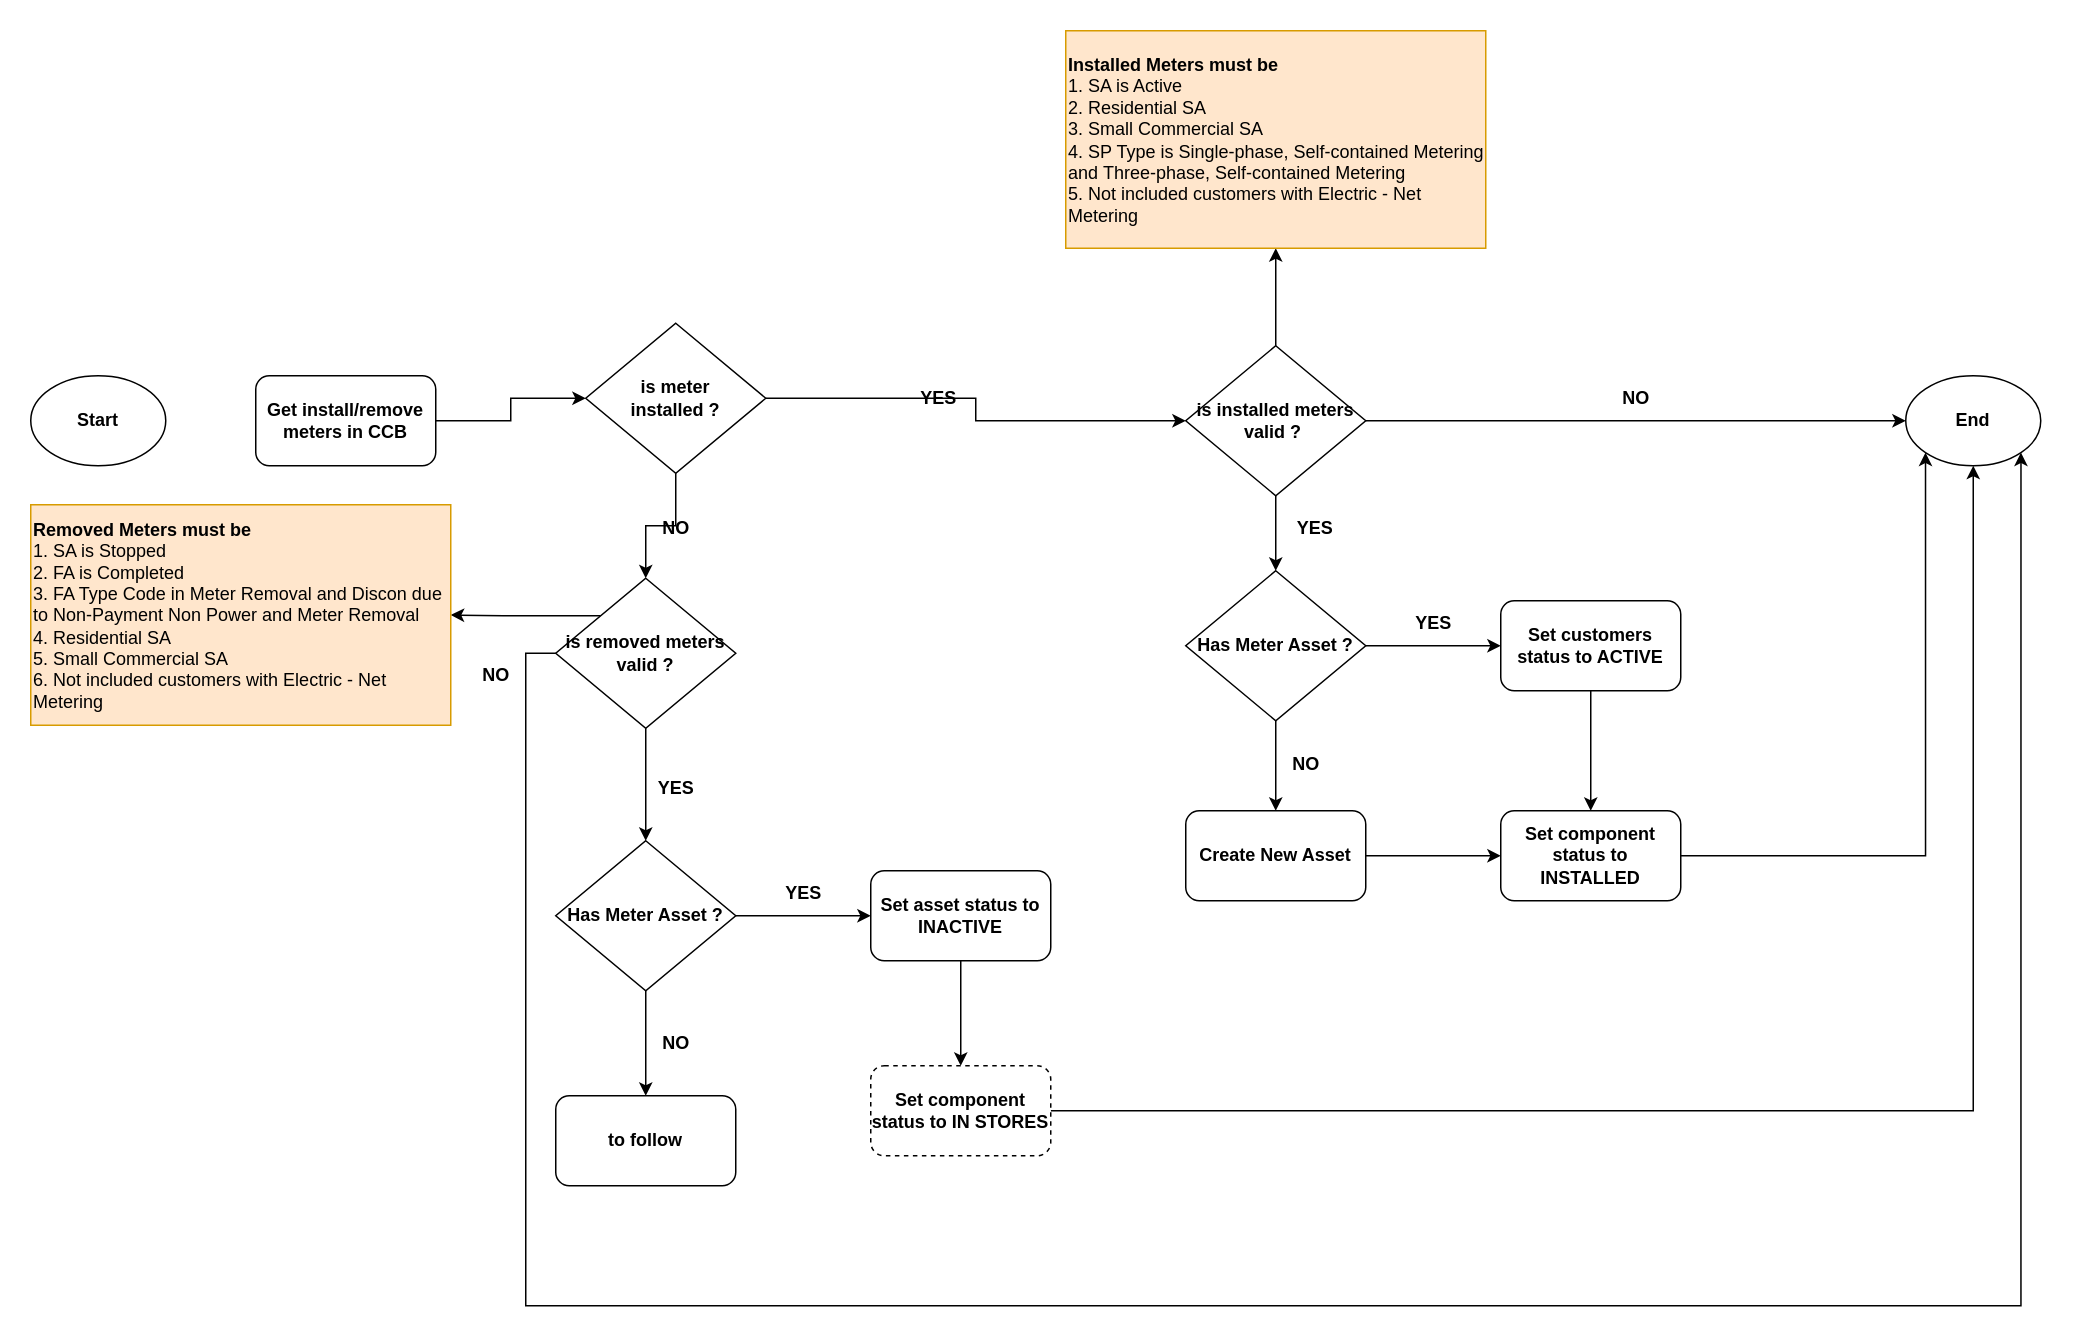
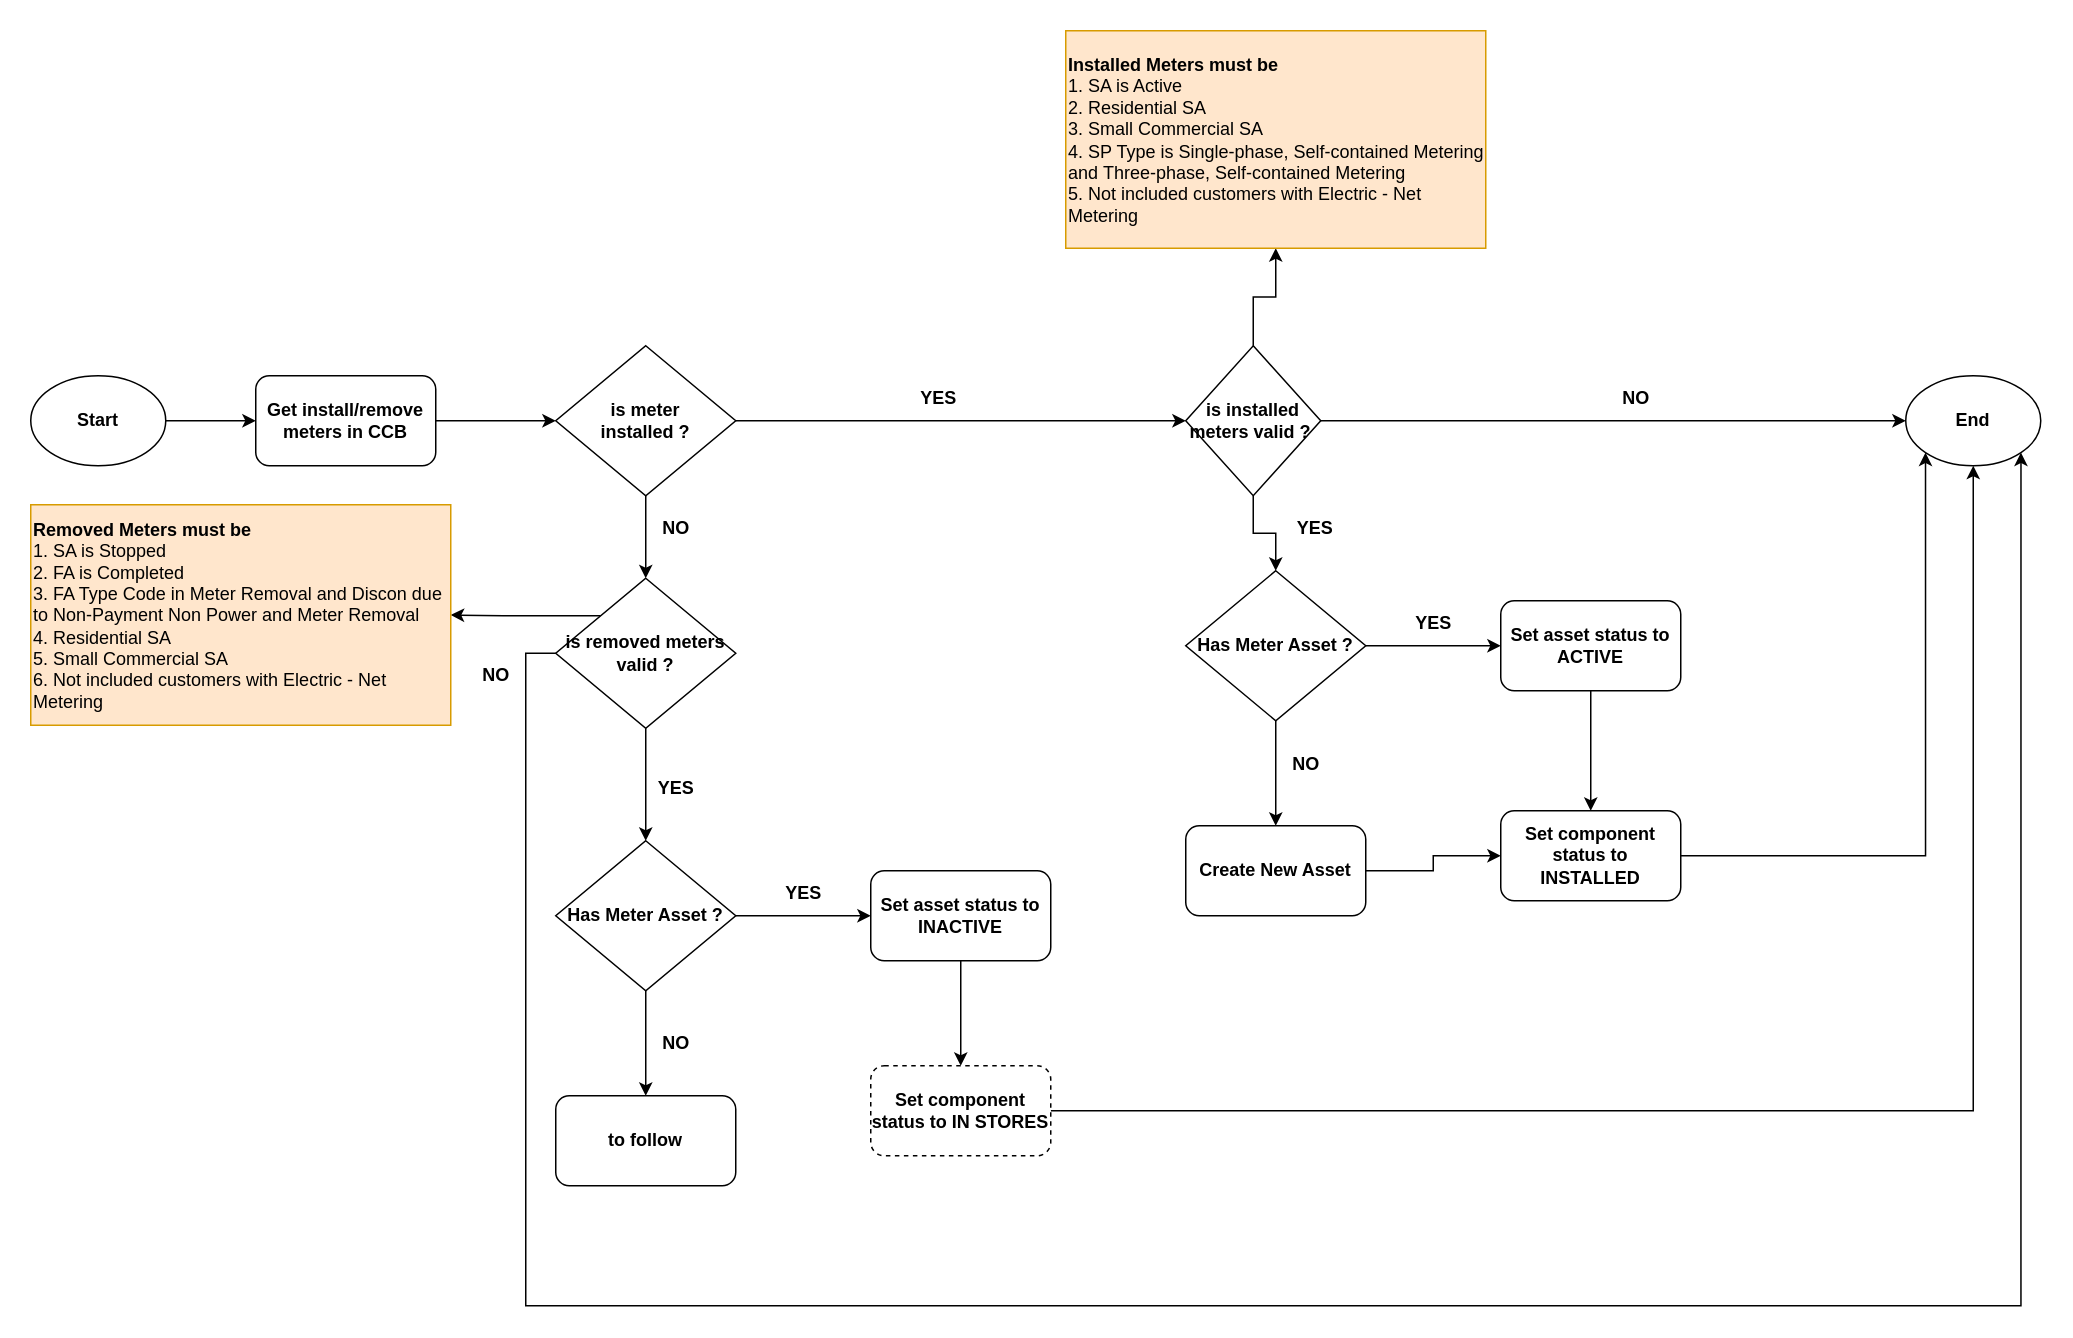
  <mxCell id="0" />
  <mxCell id="1" parent="0" />
+ <mxCell id="2" value="" style="edgeStyle=orthogonalEdgeStyle;rounded=0;orthogonalLoop=1;jettySize=auto;html=1;" edge="1" parent="1" source="3" target="5"><mxGeometry relative="1" as="geometry" /></mxCell>
  <mxCell id="3" value="&lt;b&gt;Start&lt;/b&gt;" style="ellipse;whiteSpace=wrap;html=1;" vertex="1" parent="1"><mxGeometry x="20" y="250" width="90" height="60" as="geometry" /></mxCell>
  <mxCell id="4" value="" style="edgeStyle=orthogonalEdgeStyle;rounded=0;orthogonalLoop=1;jettySize=auto;html=1;" edge="1" parent="1" source="5" target="8"><mxGeometry relative="1" as="geometry" /></mxCell>
  <mxCell id="5" value="&lt;b&gt;Get install/remove meters in CCB&lt;br&gt;&lt;/b&gt;" style="rounded=1;whiteSpace=wrap;html=1;" vertex="1" parent="1"><mxGeometry x="170" y="250" width="120" height="60" as="geometry" /></mxCell>
  <mxCell id="6" value="" style="edgeStyle=orthogonalEdgeStyle;rounded=0;orthogonalLoop=1;jettySize=auto;html=1;entryX=0;entryY=0.5;entryDx=0;entryDy=0;" edge="1" parent="1" source="8" target="23"><mxGeometry relative="1" as="geometry"><mxPoint x="580" y="280" as="targetPoint" /></mxGeometry></mxCell>
  <mxCell id="7" value="" style="edgeStyle=orthogonalEdgeStyle;rounded=0;orthogonalLoop=1;jettySize=auto;html=1;" edge="1" parent="1" source="8" target="28"><mxGeometry relative="1" as="geometry" /></mxCell>
- <mxCell id="8" value="&lt;b&gt;is meter &lt;br&gt;installed ?&lt;/b&gt;" style="rhombus;whiteSpace=wrap;html=1;" vertex="1" parent="1"><mxGeometry x="390" y="215" width="120" height="100" as="geometry" /></mxCell>
+ <mxCell id="8" value="&lt;b&gt;is meter &lt;br&gt;installed ?&lt;/b&gt;" style="rhombus;whiteSpace=wrap;html=1;" vertex="1" parent="1"><mxGeometry x="370" y="230" width="120" height="100" as="geometry" /></mxCell>
  <mxCell id="9" value="" style="edgeStyle=orthogonalEdgeStyle;rounded=0;orthogonalLoop=1;jettySize=auto;html=1;" edge="1" parent="1" source="11" target="14"><mxGeometry relative="1" as="geometry" /></mxCell>
  <mxCell id="10" value="" style="edgeStyle=orthogonalEdgeStyle;rounded=0;orthogonalLoop=1;jettySize=auto;html=1;" edge="1" parent="1" source="11" target="15"><mxGeometry relative="1" as="geometry" /></mxCell>
  <mxCell id="11" value="&lt;b&gt;Has Meter Asset ?&lt;/b&gt;" style="rhombus;whiteSpace=wrap;html=1;" vertex="1" parent="1"><mxGeometry x="370" y="560" width="120" height="100" as="geometry" /></mxCell>
  <mxCell id="12" value="&lt;b&gt;NO&lt;/b&gt;" style="text;html=1;align=center;verticalAlign=middle;resizable=0;points=[];autosize=1;strokeColor=none;fillColor=none;" vertex="1" parent="1"><mxGeometry x="430" y="337" width="40" height="30" as="geometry" /></mxCell>
  <mxCell id="13" value="" style="edgeStyle=orthogonalEdgeStyle;rounded=0;orthogonalLoop=1;jettySize=auto;html=1;" edge="1" parent="1" source="14" target="18"><mxGeometry relative="1" as="geometry" /></mxCell>
  <mxCell id="14" value="&lt;b&gt;Set asset status to INACTIVE&lt;br&gt;&lt;/b&gt;" style="rounded=1;whiteSpace=wrap;html=1;" vertex="1" parent="1"><mxGeometry x="580" y="580" width="120" height="60" as="geometry" /></mxCell>
  <mxCell id="15" value="&lt;b&gt;to follow&lt;br&gt;&lt;/b&gt;" style="rounded=1;whiteSpace=wrap;html=1;" vertex="1" parent="1"><mxGeometry x="370" y="730" width="120" height="60" as="geometry" /></mxCell>
  <mxCell id="16" value="&lt;b&gt;YES&lt;/b&gt;" style="text;html=1;align=center;verticalAlign=middle;resizable=0;points=[];autosize=1;strokeColor=none;fillColor=none;" vertex="1" parent="1"><mxGeometry x="425" y="510" width="50" height="30" as="geometry" /></mxCell>
  <mxCell id="17" style="edgeStyle=orthogonalEdgeStyle;rounded=0;orthogonalLoop=1;jettySize=auto;html=1;exitX=1;exitY=0.5;exitDx=0;exitDy=0;entryX=0.5;entryY=1;entryDx=0;entryDy=0;" edge="1" parent="1" source="18" target="24"><mxGeometry relative="1" as="geometry" /></mxCell>
  <mxCell id="18" value="&lt;b&gt;Set component status to IN STORES&lt;br&gt;&lt;/b&gt;" style="rounded=1;whiteSpace=wrap;html=1;dashed=1;" vertex="1" parent="1"><mxGeometry x="580" y="710" width="120" height="60" as="geometry" /></mxCell>
  <mxCell id="19" value="&lt;b&gt;YES&lt;/b&gt;" style="text;html=1;align=center;verticalAlign=middle;resizable=0;points=[];autosize=1;strokeColor=none;fillColor=none;" vertex="1" parent="1"><mxGeometry x="600" y="250" width="50" height="30" as="geometry" /></mxCell>
  <mxCell id="20" value="" style="edgeStyle=orthogonalEdgeStyle;rounded=0;orthogonalLoop=1;jettySize=auto;html=1;entryX=0.5;entryY=0;entryDx=0;entryDy=0;" edge="1" parent="1" source="23" target="34"><mxGeometry relative="1" as="geometry"><mxPoint x="850" y="420" as="targetPoint" /></mxGeometry></mxCell>
  <mxCell id="21" value="" style="edgeStyle=orthogonalEdgeStyle;rounded=0;orthogonalLoop=1;jettySize=auto;html=1;entryX=0;entryY=0.5;entryDx=0;entryDy=0;" edge="1" parent="1" source="23" target="24"><mxGeometry relative="1" as="geometry"><mxPoint x="1000" y="280" as="targetPoint" /></mxGeometry></mxCell>
  <mxCell id="22" value="" style="edgeStyle=orthogonalEdgeStyle;rounded=0;orthogonalLoop=1;jettySize=auto;html=1;" edge="1" parent="1" source="23" target="46"><mxGeometry relative="1" as="geometry" /></mxCell>
- <mxCell id="23" value="&lt;b&gt;is installed meters valid ?&amp;nbsp;&lt;/b&gt;" style="rhombus;whiteSpace=wrap;html=1;" vertex="1" parent="1"><mxGeometry x="790" y="230" width="120" height="100" as="geometry" /></mxCell>
+ <mxCell id="23" value="&lt;b&gt;is installed meters valid ?&amp;nbsp;&lt;/b&gt;" style="rhombus;whiteSpace=wrap;html=1;" vertex="1" parent="1"><mxGeometry x="790" y="230" width="90" height="100" as="geometry" /></mxCell>
  <mxCell id="24" value="&lt;b&gt;End&lt;/b&gt;" style="ellipse;whiteSpace=wrap;html=1;" vertex="1" parent="1"><mxGeometry x="1270" y="250" width="90" height="60" as="geometry" /></mxCell>
  <mxCell id="25" value="" style="edgeStyle=orthogonalEdgeStyle;rounded=0;orthogonalLoop=1;jettySize=auto;html=1;" edge="1" parent="1" source="28" target="11"><mxGeometry relative="1" as="geometry" /></mxCell>
  <mxCell id="26" style="edgeStyle=orthogonalEdgeStyle;rounded=0;orthogonalLoop=1;jettySize=auto;html=1;exitX=0;exitY=0.5;exitDx=0;exitDy=0;entryX=1;entryY=1;entryDx=0;entryDy=0;" edge="1" parent="1" source="28" target="24"><mxGeometry relative="1" as="geometry"><mxPoint x="270" y="892.4" as="targetPoint" /><Array as="points"><mxPoint x="350" y="435" /><mxPoint x="350" y="870" /><mxPoint x="1347" y="870" /></Array></mxGeometry></mxCell>
  <mxCell id="27" style="edgeStyle=orthogonalEdgeStyle;rounded=0;orthogonalLoop=1;jettySize=auto;html=1;exitX=0;exitY=0;exitDx=0;exitDy=0;entryX=1;entryY=0.5;entryDx=0;entryDy=0;" edge="1" parent="1" source="28" target="45"><mxGeometry relative="1" as="geometry" /></mxCell>
  <mxCell id="28" value="&lt;b&gt;is removed meters valid ?&lt;/b&gt;" style="rhombus;whiteSpace=wrap;html=1;" vertex="1" parent="1"><mxGeometry x="370" y="385" width="120" height="100" as="geometry" /></mxCell>
  <mxCell id="29" value="&lt;b&gt;NO&lt;/b&gt;" style="text;html=1;align=center;verticalAlign=middle;resizable=0;points=[];autosize=1;strokeColor=none;fillColor=none;" vertex="1" parent="1"><mxGeometry x="310" y="435" width="40" height="30" as="geometry" /></mxCell>
  <mxCell id="30" value="&lt;b&gt;YES&lt;/b&gt;" style="text;html=1;align=center;verticalAlign=middle;resizable=0;points=[];autosize=1;strokeColor=none;fillColor=none;" vertex="1" parent="1"><mxGeometry x="851" y="337" width="50" height="30" as="geometry" /></mxCell>
  <mxCell id="31" value="&lt;b&gt;NO&lt;/b&gt;" style="text;html=1;align=center;verticalAlign=middle;resizable=0;points=[];autosize=1;strokeColor=none;fillColor=none;" vertex="1" parent="1"><mxGeometry x="1070" y="250" width="40" height="30" as="geometry" /></mxCell>
  <mxCell id="32" value="" style="edgeStyle=orthogonalEdgeStyle;rounded=0;orthogonalLoop=1;jettySize=auto;html=1;" edge="1" parent="1" source="34" target="36"><mxGeometry relative="1" as="geometry" /></mxCell>
  <mxCell id="33" value="" style="edgeStyle=orthogonalEdgeStyle;rounded=0;orthogonalLoop=1;jettySize=auto;html=1;" edge="1" parent="1" source="34" target="40"><mxGeometry relative="1" as="geometry" /></mxCell>
  <mxCell id="34" value="&lt;b style=&quot;border-color: var(--border-color);&quot;&gt;Has Meter Asset ?&lt;/b&gt;" style="rhombus;whiteSpace=wrap;html=1;" vertex="1" parent="1"><mxGeometry x="790" y="380" width="120" height="100" as="geometry" /></mxCell>
  <mxCell id="35" value="" style="edgeStyle=orthogonalEdgeStyle;rounded=0;orthogonalLoop=1;jettySize=auto;html=1;" edge="1" parent="1" source="36" target="43"><mxGeometry relative="1" as="geometry" /></mxCell>
- <mxCell id="36" value="&lt;b&gt;Set customers status to ACTIVE&lt;br&gt;&lt;/b&gt;" style="rounded=1;whiteSpace=wrap;html=1;" vertex="1" parent="1"><mxGeometry x="1000" y="400" width="120" height="60" as="geometry" /></mxCell>
+ <mxCell id="36" value="&lt;b&gt;Set asset status to ACTIVE&lt;br&gt;&lt;/b&gt;" style="rounded=1;whiteSpace=wrap;html=1;" vertex="1" parent="1"><mxGeometry x="1000" y="400" width="120" height="60" as="geometry" /></mxCell>
  <mxCell id="37" value="&lt;b&gt;YES&lt;/b&gt;" style="text;html=1;align=center;verticalAlign=middle;resizable=0;points=[];autosize=1;strokeColor=none;fillColor=none;" vertex="1" parent="1"><mxGeometry x="510" y="580" width="50" height="30" as="geometry" /></mxCell>
  <mxCell id="38" value="&lt;b&gt;YES&lt;/b&gt;" style="text;html=1;align=center;verticalAlign=middle;resizable=0;points=[];autosize=1;strokeColor=none;fillColor=none;" vertex="1" parent="1"><mxGeometry x="930" y="400" width="50" height="30" as="geometry" /></mxCell>
  <mxCell id="39" value="" style="edgeStyle=orthogonalEdgeStyle;rounded=0;orthogonalLoop=1;jettySize=auto;html=1;" edge="1" parent="1" source="40" target="43"><mxGeometry relative="1" as="geometry" /></mxCell>
- <mxCell id="40" value="&lt;b&gt;Create New Asset&lt;br&gt;&lt;/b&gt;" style="rounded=1;whiteSpace=wrap;html=1;" vertex="1" parent="1"><mxGeometry x="790" y="540" width="120" height="60" as="geometry" /></mxCell>
+ <mxCell id="40" value="&lt;b&gt;Create New Asset&lt;br&gt;&lt;/b&gt;" style="rounded=1;whiteSpace=wrap;html=1;" vertex="1" parent="1"><mxGeometry x="790" y="550" width="120" height="60" as="geometry" /></mxCell>
  <mxCell id="41" value="&lt;b&gt;NO&lt;/b&gt;" style="text;html=1;align=center;verticalAlign=middle;resizable=0;points=[];autosize=1;strokeColor=none;fillColor=none;" vertex="1" parent="1"><mxGeometry x="850" y="494" width="40" height="30" as="geometry" /></mxCell>
  <mxCell id="42" style="edgeStyle=orthogonalEdgeStyle;rounded=0;orthogonalLoop=1;jettySize=auto;html=1;exitX=1;exitY=0.5;exitDx=0;exitDy=0;entryX=0;entryY=1;entryDx=0;entryDy=0;" edge="1" parent="1" source="43" target="24"><mxGeometry relative="1" as="geometry" /></mxCell>
  <mxCell id="43" value="&lt;b&gt;Set component status to INSTALLED&lt;br&gt;&lt;/b&gt;" style="rounded=1;whiteSpace=wrap;html=1;" vertex="1" parent="1"><mxGeometry x="1000" y="540" width="120" height="60" as="geometry" /></mxCell>
  <mxCell id="44" value="&lt;b&gt;NO&lt;/b&gt;" style="text;html=1;align=center;verticalAlign=middle;resizable=0;points=[];autosize=1;strokeColor=none;fillColor=none;" vertex="1" parent="1"><mxGeometry x="430" y="680" width="40" height="30" as="geometry" /></mxCell>
  <mxCell id="45" value="&lt;b&gt;Removed Meters must be&amp;nbsp;&lt;/b&gt;&lt;br&gt;1. SA is Stopped&lt;br&gt;2. FA is Completed&lt;br&gt;3. FA Type Code in&amp;nbsp;Meter Removal and Discon due to Non-Payment Non Power and&amp;nbsp;Meter Removal&lt;br&gt;4. Residential SA&amp;nbsp;&lt;br&gt;5. Small Commercial SA&lt;br&gt;6. Not included customers with&amp;nbsp;Electric - Net Metering" style="rounded=0;whiteSpace=wrap;html=1;align=left;fillColor=#ffe6cc;strokeColor=#d79b00;" vertex="1" parent="1"><mxGeometry x="20" y="336" width="280" height="147" as="geometry" /></mxCell>
  <mxCell id="46" value="&lt;b&gt;Installed Meters must be&amp;nbsp;&lt;/b&gt;&lt;br&gt;1. SA is Active&lt;br&gt;2. Residential SA&amp;nbsp;&lt;br&gt;3. Small Commercial SA&lt;br&gt;4. SP Type is Single-phase, Self-contained Metering and&amp;nbsp;Three-phase, Self-contained Metering&lt;br&gt;5. Not included customers with&amp;nbsp;Electric - Net Metering" style="rounded=0;whiteSpace=wrap;html=1;align=left;fillColor=#ffe6cc;strokeColor=#d79b00;" vertex="1" parent="1"><mxGeometry x="710" y="20" width="280" height="145" as="geometry" /></mxCell>
